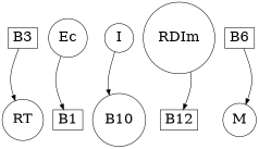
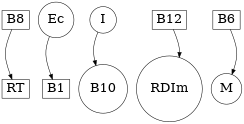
  strict digraph {
    remincross=true
    splines=curved
    node [fontsize=26 shape=circle]
-   B3 [shape=box]
-   RT
+   B3 [shape=box label=B8]
+   RT [shape=box]
    B1 [shape=box]
    Ec
    I
    B10
    B12 [shape=box]
    B6 [shape=box]
    M
    RDIm
    B3 -> RT
    Ec -> B1
    I -> B10
    B6 -> M
-   RDIm -> B12
+   B12 -> RDIm
  }
